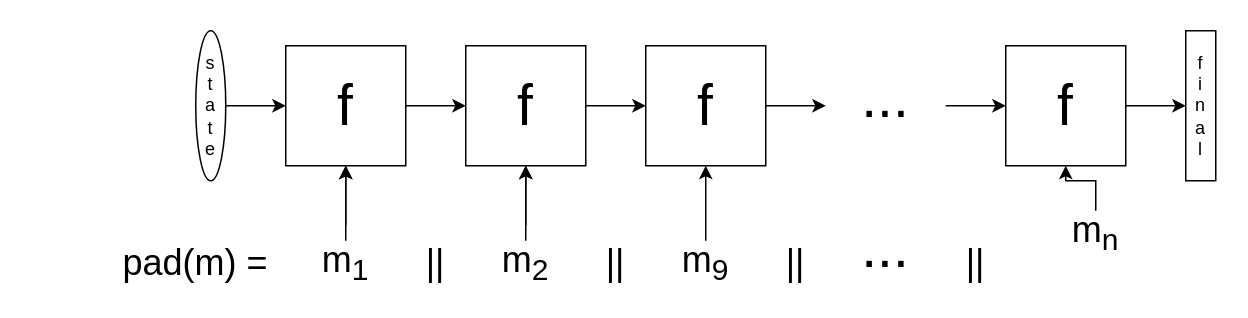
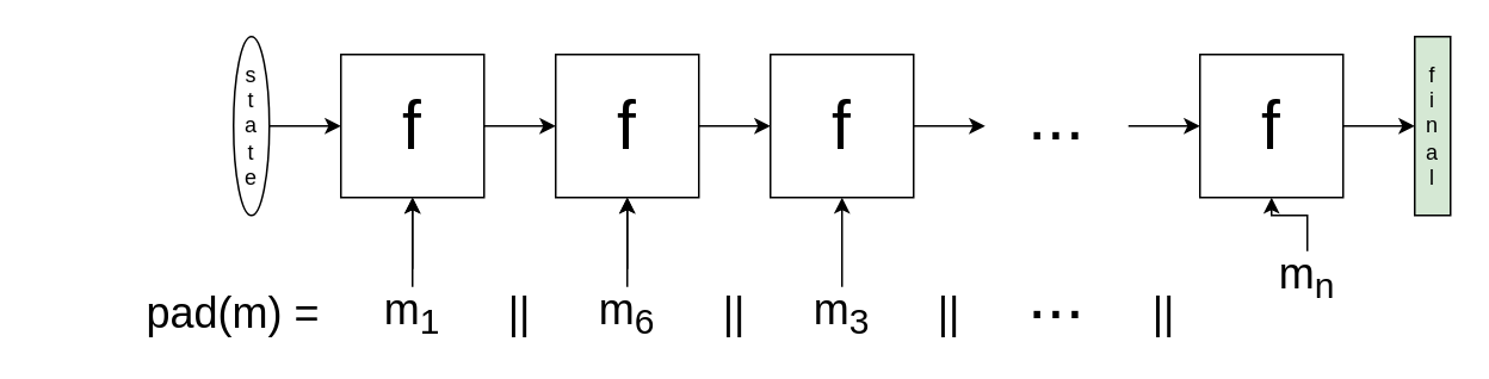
  <mxCell id="0" />
  <mxCell id="1" parent="0" />
  <mxCell id="2" value="&lt;font style=&quot;font-size: 38px;&quot;&gt;f&lt;/font&gt;" style="rounded=0;whiteSpace=wrap;html=1;" vertex="1" parent="1"><mxGeometry x="190" y="30" width="80" height="80" as="geometry" /></mxCell>
  <mxCell id="3" value="&lt;font style=&quot;font-size: 38px;&quot;&gt;f&lt;/font&gt;" style="rounded=0;whiteSpace=wrap;html=1;" vertex="1" parent="1"><mxGeometry x="310" y="30" width="80" height="80" as="geometry" /></mxCell>
  <mxCell id="4" value="&lt;font style=&quot;font-size: 38px;&quot;&gt;f&lt;/font&gt;" style="rounded=0;whiteSpace=wrap;html=1;" vertex="1" parent="1"><mxGeometry x="430" y="30" width="80" height="80" as="geometry" /></mxCell>
  <mxCell id="5" value="&lt;font style=&quot;font-size: 38px;&quot;&gt;f&lt;/font&gt;" style="rounded=0;whiteSpace=wrap;html=1;" vertex="1" parent="1"><mxGeometry x="670" y="30" width="80" height="80" as="geometry" /></mxCell>
  <mxCell id="6" value="&lt;div align=&quot;center&quot;&gt;s&lt;/div&gt;&lt;div align=&quot;center&quot;&gt;t&lt;/div&gt;&lt;div align=&quot;center&quot;&gt;a&lt;/div&gt;&lt;div align=&quot;center&quot;&gt;t&lt;/div&gt;&lt;div align=&quot;center&quot;&gt;e&lt;br&gt;&lt;/div&gt;" style="ellipse;whiteSpace=wrap;html=1;align=center;" vertex="1" parent="1"><mxGeometry x="130" y="20" width="20" height="100" as="geometry" /></mxCell>
  <mxCell id="7" value="" style="endArrow=classic;html=1;rounded=0;exitX=1;exitY=0.5;exitDx=0;exitDy=0;entryX=0;entryY=0.5;entryDx=0;entryDy=0;" edge="1" parent="1" source="6" target="2"><mxGeometry width="50" height="50" relative="1" as="geometry"><mxPoint x="290" y="200" as="sourcePoint" /><mxPoint x="340" y="150" as="targetPoint" /></mxGeometry></mxCell>
  <mxCell id="8" value="" style="endArrow=classic;html=1;rounded=0;exitX=1;exitY=0.5;exitDx=0;exitDy=0;entryX=0;entryY=0.5;entryDx=0;entryDy=0;" edge="1" parent="1" source="2" target="3"><mxGeometry width="50" height="50" relative="1" as="geometry"><mxPoint x="160" y="80" as="sourcePoint" /><mxPoint x="200" y="80" as="targetPoint" /></mxGeometry></mxCell>
  <mxCell id="9" value="" style="endArrow=classic;html=1;rounded=0;exitX=1;exitY=0.5;exitDx=0;exitDy=0;entryX=0;entryY=0.5;entryDx=0;entryDy=0;" edge="1" parent="1" source="3" target="4"><mxGeometry width="50" height="50" relative="1" as="geometry"><mxPoint x="170" y="90" as="sourcePoint" /><mxPoint x="210" y="90" as="targetPoint" /></mxGeometry></mxCell>
  <mxCell id="10" value="" style="endArrow=classic;html=1;rounded=0;exitX=1;exitY=0.5;exitDx=0;exitDy=0;" edge="1" parent="1" source="4"><mxGeometry width="50" height="50" relative="1" as="geometry"><mxPoint x="180" y="100" as="sourcePoint" /><mxPoint x="550" y="70" as="targetPoint" /></mxGeometry></mxCell>
  <mxCell id="11" value="" style="endArrow=classic;html=1;rounded=0;entryX=0;entryY=0.5;entryDx=0;entryDy=0;" edge="1" parent="1" target="5"><mxGeometry width="50" height="50" relative="1" as="geometry"><mxPoint x="630" y="70" as="sourcePoint" /><mxPoint x="270" y="110" as="targetPoint" /></mxGeometry></mxCell>
  <mxCell id="12" value="&lt;font style=&quot;font-size: 38px;&quot;&gt;...&lt;/font&gt;" style="text;html=1;strokeColor=none;fillColor=none;align=center;verticalAlign=middle;whiteSpace=wrap;rounded=0;" vertex="1" parent="1"><mxGeometry x="560" y="50" width="60" height="30" as="geometry" /></mxCell>
  <mxCell id="13" value="&lt;font style=&quot;font-size: 24px;&quot;&gt;pad(m) = &lt;/font&gt;" style="text;html=1;strokeColor=none;fillColor=none;align=center;verticalAlign=middle;whiteSpace=wrap;rounded=0;" vertex="1" parent="1"><mxGeometry x="20" y="160" width="220" height="30" as="geometry" /></mxCell>
  <mxCell id="14" value="" style="edgeStyle=orthogonalEdgeStyle;rounded=0;orthogonalLoop=1;jettySize=auto;html=1;" edge="1" parent="1" source="15" target="2"><mxGeometry relative="1" as="geometry" /></mxCell>
  <mxCell id="15" value="&lt;font style=&quot;font-size: 24px;&quot;&gt;m&lt;sub&gt;1&lt;/sub&gt;&lt;/font&gt;" style="text;html=1;strokeColor=none;fillColor=none;align=center;verticalAlign=middle;whiteSpace=wrap;rounded=0;" vertex="1" parent="1"><mxGeometry x="200" y="160" width="60" height="30" as="geometry" /></mxCell>
  <mxCell id="16" value="" style="edgeStyle=orthogonalEdgeStyle;rounded=0;orthogonalLoop=1;jettySize=auto;html=1;" edge="1" parent="1" source="17" target="3"><mxGeometry relative="1" as="geometry" /></mxCell>
- <mxCell id="17" value="&lt;font style=&quot;font-size: 24px;&quot;&gt;m&lt;sub&gt;2&lt;/sub&gt;&lt;/font&gt;" style="text;html=1;strokeColor=none;fillColor=none;align=center;verticalAlign=middle;whiteSpace=wrap;rounded=0;" vertex="1" parent="1"><mxGeometry x="320" y="160" width="60" height="30" as="geometry" /></mxCell>
+ <mxCell id="17" value="&lt;font style=&quot;font-size: 24px;&quot;&gt;m&lt;sub&gt;6&lt;/sub&gt;&lt;/font&gt;" style="text;html=1;strokeColor=none;fillColor=none;align=center;verticalAlign=middle;whiteSpace=wrap;rounded=0;" vertex="1" parent="1"><mxGeometry x="320" y="160" width="60" height="30" as="geometry" /></mxCell>
  <mxCell id="18" value="" style="edgeStyle=orthogonalEdgeStyle;rounded=0;orthogonalLoop=1;jettySize=auto;html=1;" edge="1" parent="1" source="19" target="4"><mxGeometry relative="1" as="geometry" /></mxCell>
- <mxCell id="19" value="&lt;font style=&quot;font-size: 24px;&quot;&gt;m&lt;sub&gt;9&lt;/sub&gt;&lt;/font&gt;" style="text;html=1;strokeColor=none;fillColor=none;align=center;verticalAlign=middle;whiteSpace=wrap;rounded=0;" vertex="1" parent="1"><mxGeometry x="440" y="160" width="60" height="30" as="geometry" /></mxCell>
+ <mxCell id="19" value="&lt;font style=&quot;font-size: 24px;&quot;&gt;m&lt;sub&gt;3&lt;/sub&gt;&lt;/font&gt;" style="text;html=1;strokeColor=none;fillColor=none;align=center;verticalAlign=middle;whiteSpace=wrap;rounded=0;" vertex="1" parent="1"><mxGeometry x="440" y="160" width="60" height="30" as="geometry" /></mxCell>
  <mxCell id="20" value="" style="edgeStyle=orthogonalEdgeStyle;rounded=0;orthogonalLoop=1;jettySize=auto;html=1;" edge="1" parent="1" source="21" target="5"><mxGeometry relative="1" as="geometry" /></mxCell>
  <mxCell id="21" value="&lt;font style=&quot;font-size: 24px;&quot;&gt;m&lt;sub&gt;n&lt;/sub&gt;&lt;/font&gt;" style="text;html=1;strokeColor=none;fillColor=none;align=center;verticalAlign=middle;whiteSpace=wrap;rounded=0;" vertex="1" parent="1"><mxGeometry x="700" y="140" width="60" height="30" as="geometry" /></mxCell>
  <mxCell id="22" value="&lt;font style=&quot;font-size: 24px;&quot;&gt;||&lt;/font&gt;" style="text;html=1;strokeColor=none;fillColor=none;align=center;verticalAlign=middle;whiteSpace=wrap;rounded=0;" vertex="1" parent="1"><mxGeometry x="260" y="160" width="60" height="30" as="geometry" /></mxCell>
  <mxCell id="23" value="&lt;font style=&quot;font-size: 24px;&quot;&gt;||&lt;/font&gt;" style="text;html=1;strokeColor=none;fillColor=none;align=center;verticalAlign=middle;whiteSpace=wrap;rounded=0;" vertex="1" parent="1"><mxGeometry x="380" y="160" width="60" height="30" as="geometry" /></mxCell>
  <mxCell id="24" value="&lt;font style=&quot;font-size: 24px;&quot;&gt;||&lt;/font&gt;" style="text;html=1;strokeColor=none;fillColor=none;align=center;verticalAlign=middle;whiteSpace=wrap;rounded=0;" vertex="1" parent="1"><mxGeometry x="500" y="160" width="60" height="30" as="geometry" /></mxCell>
  <mxCell id="25" value="&lt;font style=&quot;font-size: 24px;&quot;&gt;||&lt;/font&gt;" style="text;html=1;strokeColor=none;fillColor=none;align=center;verticalAlign=middle;whiteSpace=wrap;rounded=0;" vertex="1" parent="1"><mxGeometry x="620" y="160" width="60" height="30" as="geometry" /></mxCell>
  <mxCell id="26" value="&lt;font style=&quot;font-size: 38px;&quot;&gt;...&lt;/font&gt;" style="text;html=1;strokeColor=none;fillColor=none;align=center;verticalAlign=middle;whiteSpace=wrap;rounded=0;" vertex="1" parent="1"><mxGeometry x="560" y="150" width="60" height="30" as="geometry" /></mxCell>
  <mxCell id="27" value="" style="endArrow=classic;html=1;rounded=0;entryX=0.5;entryY=1;entryDx=0;entryDy=0;" edge="1" parent="1" target="2"><mxGeometry width="50" height="50" relative="1" as="geometry"><mxPoint x="230" y="150" as="sourcePoint" /><mxPoint x="310" y="130" as="targetPoint" /></mxGeometry></mxCell>
  <mxCell id="28" value="" style="endArrow=classic;html=1;rounded=0;entryX=0.5;entryY=1;entryDx=0;entryDy=0;" edge="1" parent="1" target="3"><mxGeometry width="50" height="50" relative="1" as="geometry"><mxPoint x="350" y="150" as="sourcePoint" /><mxPoint x="240" y="120" as="targetPoint" /></mxGeometry></mxCell>
  <mxCell id="29" value="" style="endArrow=classic;html=1;rounded=0;exitX=1;exitY=0.5;exitDx=0;exitDy=0;" edge="1" parent="1" source="5"><mxGeometry width="50" height="50" relative="1" as="geometry"><mxPoint x="640" y="180" as="sourcePoint" /><mxPoint x="790" y="70" as="targetPoint" /></mxGeometry></mxCell>
- <mxCell id="30" value="&lt;div&gt;f&lt;/div&gt;&lt;div&gt;i&lt;/div&gt;&lt;div&gt;n&lt;/div&gt;&lt;div&gt;a&lt;/div&gt;&lt;div&gt;l&lt;/div&gt;" style="rounded=0;whiteSpace=wrap;html=1;align=center;" vertex="1" parent="1"><mxGeometry x="790" y="20" width="20" height="100" as="geometry" /></mxCell>
+ <mxCell id="30" value="&lt;div&gt;f&lt;/div&gt;&lt;div&gt;i&lt;/div&gt;&lt;div&gt;n&lt;/div&gt;&lt;div&gt;a&lt;/div&gt;&lt;div&gt;l&lt;/div&gt;" style="rounded=0;whiteSpace=wrap;html=1;align=center;fillColor=#d5e8d4;" vertex="1" parent="1"><mxGeometry x="790" y="20" width="20" height="100" as="geometry" /></mxCell>
